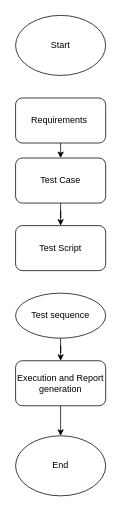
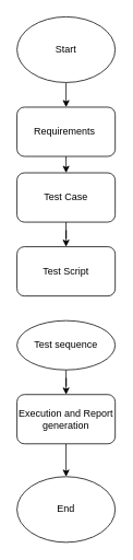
  <mxCell id="0" />
  <mxCell id="1" parent="0" />
+ <mxCell id="2" style="edgeStyle=orthogonalEdgeStyle;rounded=0;orthogonalLoop=1;jettySize=auto;html=1;exitX=0.5;exitY=1;exitDx=0;exitDy=0;entryX=0.5;entryY=0;entryDx=0;entryDy=0;" edge="1" parent="1" source="3" target="5"><mxGeometry relative="1" as="geometry" /></mxCell>
  <mxCell id="3" value="Start" style="ellipse;whiteSpace=wrap;html=1;" vertex="1" parent="1"><mxGeometry x="20" width="120" height="80" as="geometry" y="20" /></mxCell>
  <mxCell id="4" style="edgeStyle=orthogonalEdgeStyle;rounded=0;orthogonalLoop=1;jettySize=auto;html=1;exitX=0.5;exitY=1;exitDx=0;exitDy=0;entryX=0.5;entryY=0;entryDx=0;entryDy=0;" edge="1" parent="1" source="5" target="7"><mxGeometry relative="1" as="geometry" /></mxCell>
  <mxCell id="5" value="Requirements&amp;nbsp;" style="rounded=1;whiteSpace=wrap;html=1;" vertex="1" parent="1"><mxGeometry x="20" y="130" width="120" height="60" as="geometry" /></mxCell>
  <mxCell id="6" value="" style="edgeStyle=orthogonalEdgeStyle;rounded=0;orthogonalLoop=1;jettySize=auto;html=1;" edge="1" parent="1" source="7" target="8"><mxGeometry relative="1" as="geometry" /></mxCell>
  <mxCell id="7" value="Test Case" style="rounded=1;whiteSpace=wrap;html=1;" vertex="1" parent="1"><mxGeometry x="20" y="210" width="120" height="60" as="geometry" /></mxCell>
  <mxCell id="8" value="Test Script" style="rounded=1;whiteSpace=wrap;html=1;" vertex="1" parent="1"><mxGeometry x="20" y="300" width="120" height="60" as="geometry" /></mxCell>
  <mxCell id="9" value="" style="edgeStyle=orthogonalEdgeStyle;rounded=0;orthogonalLoop=1;jettySize=auto;html=1;" edge="1" parent="1" source="10" target="12"><mxGeometry relative="1" as="geometry" /></mxCell>
  <mxCell id="10" value="Test sequence" style="ellipse;whiteSpace=wrap;html=1;" vertex="1" parent="1"><mxGeometry x="20" y="390" width="120" height="60" as="geometry" /></mxCell>
  <mxCell id="11" value="" style="edgeStyle=orthogonalEdgeStyle;rounded=0;orthogonalLoop=1;jettySize=auto;html=1;" edge="1" parent="1" source="12" target="13"><mxGeometry relative="1" as="geometry" /></mxCell>
  <mxCell id="12" value="Execution and Report generation" style="rounded=1;whiteSpace=wrap;html=1;" vertex="1" parent="1"><mxGeometry x="20" y="480" width="120" height="60" as="geometry" /></mxCell>
  <mxCell id="13" value="End" style="ellipse;whiteSpace=wrap;html=1;" vertex="1" parent="1"><mxGeometry x="20" y="580" width="120" height="80" as="geometry" /></mxCell>
